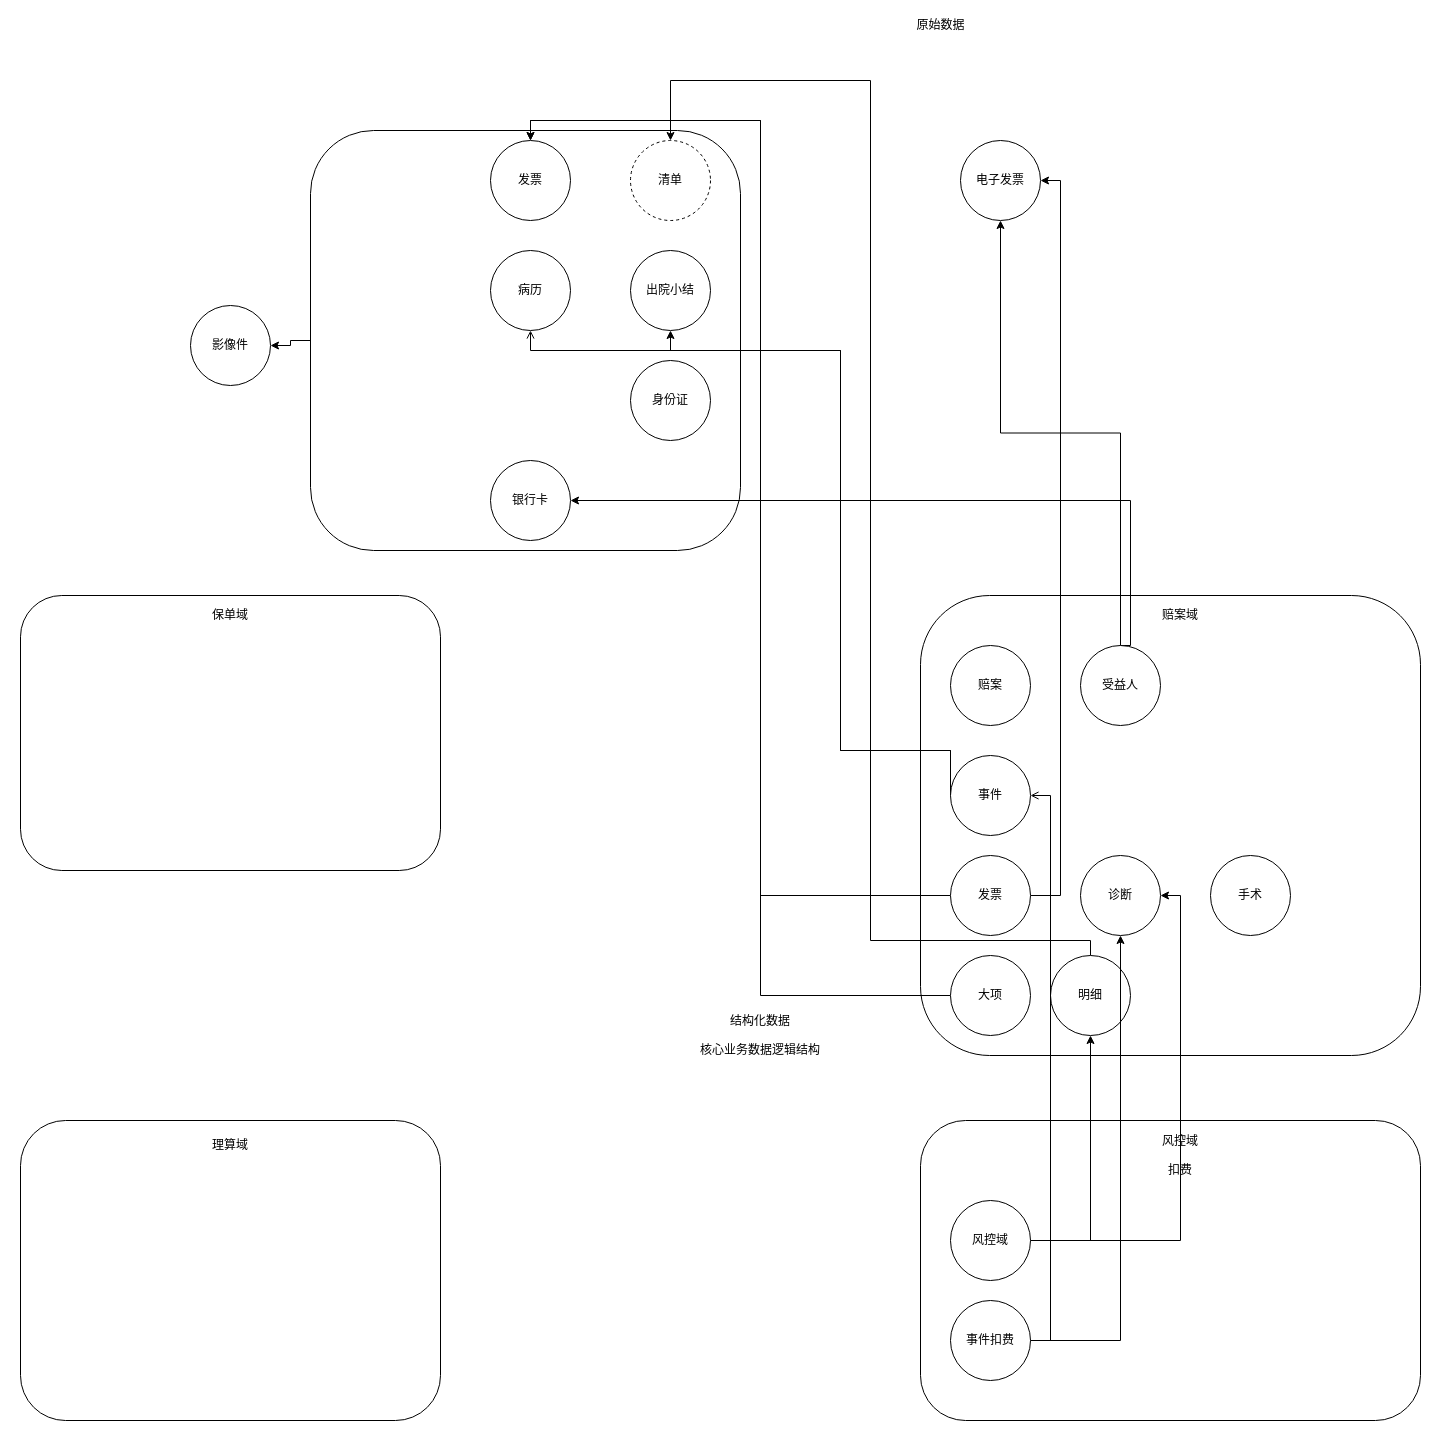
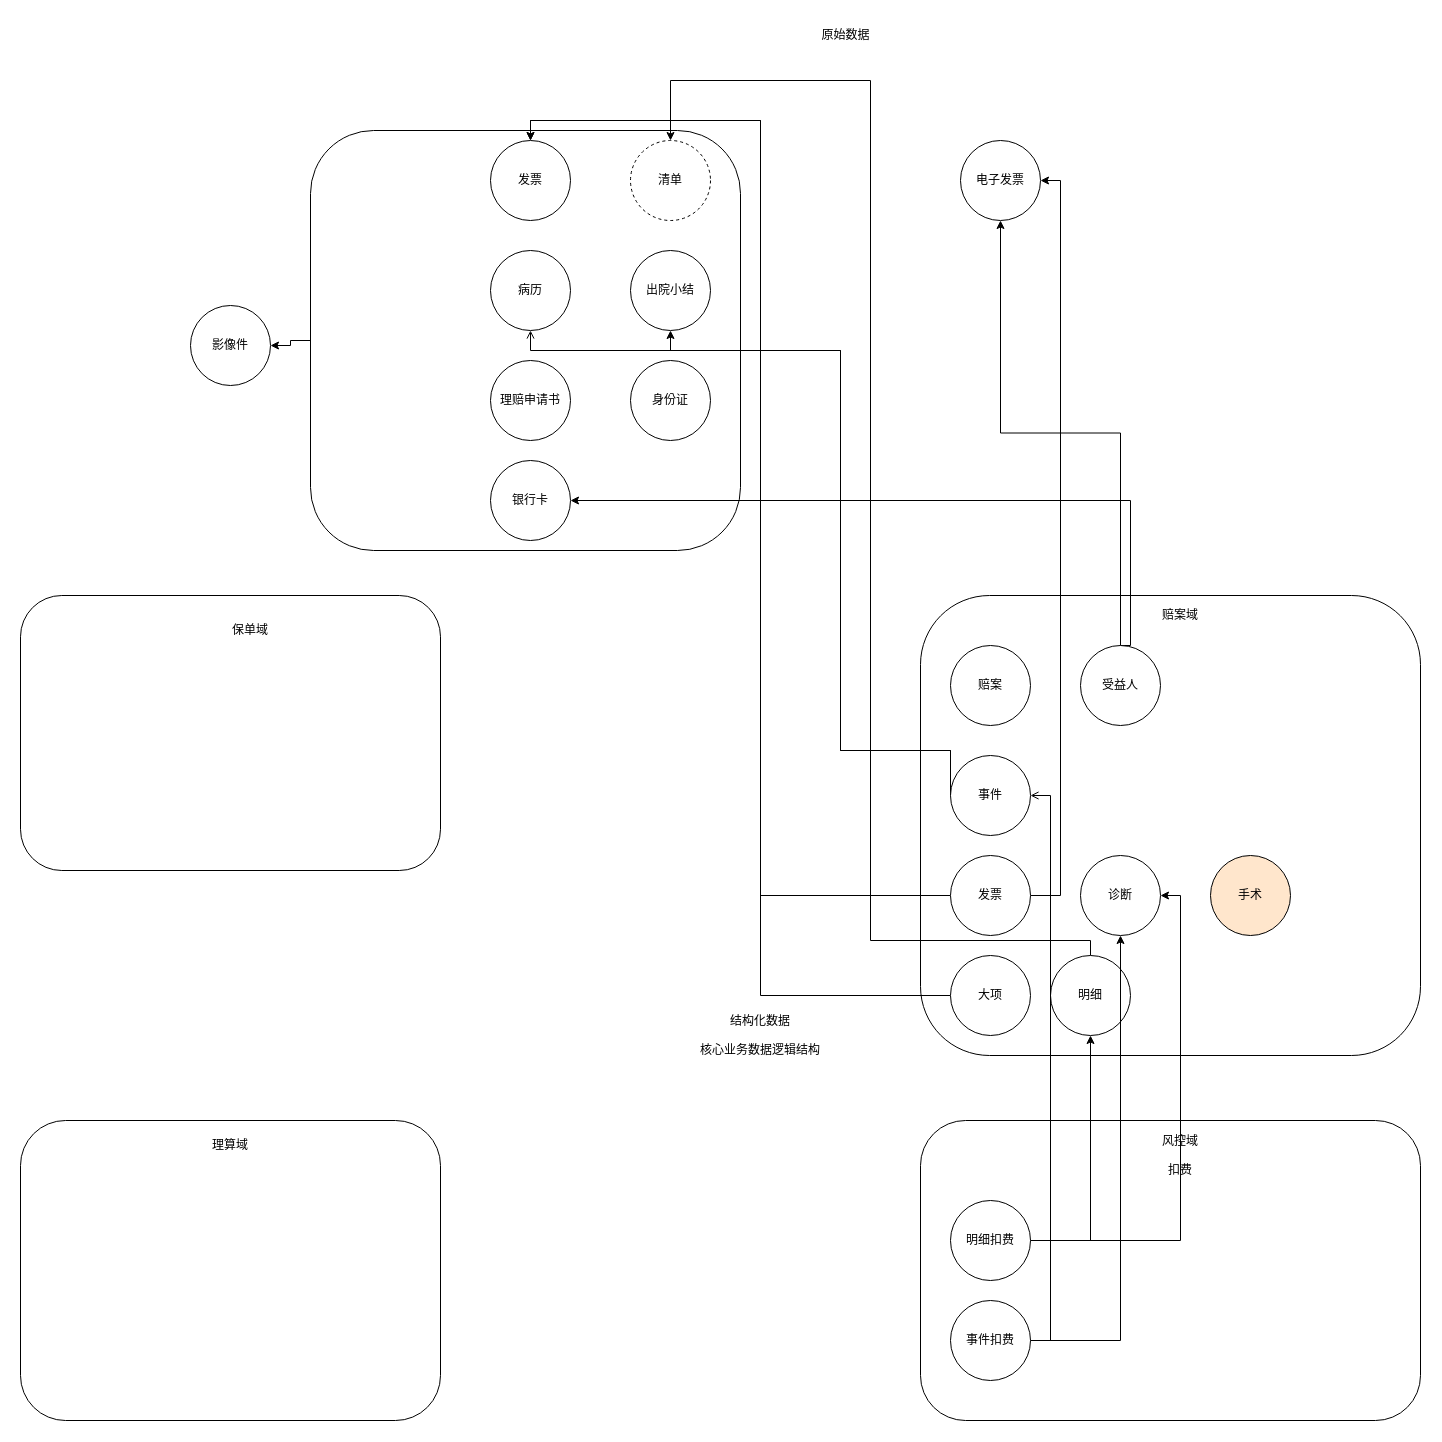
  <mxCell id="0" />
  <mxCell id="1" parent="0" />
  <mxCell id="2" style="edgeStyle=orthogonalEdgeStyle;rounded=0;orthogonalLoop=1;jettySize=auto;html=1;exitX=0;exitY=0.5;exitDx=0;exitDy=0;" edge="1" parent="1" source="3" target="36"><mxGeometry relative="1" as="geometry" /></mxCell>
  <mxCell id="3" value="" style="rounded=1;whiteSpace=wrap;html=1;" vertex="1" parent="1"><mxGeometry x="310" y="130" width="430" height="420" as="geometry" /></mxCell>
  <mxCell id="4" value="结构化数据&lt;br&gt;&lt;br&gt;核心业务数据逻辑结构" style="text;html=1;strokeColor=none;fillColor=none;align=center;verticalAlign=middle;whiteSpace=wrap;rounded=0;" vertex="1" parent="1"><mxGeometry x="695" y="990" width="130" height="90" as="geometry" /></mxCell>
  <mxCell id="5" value="" style="rounded=1;whiteSpace=wrap;html=1;movable=1;resizable=1;rotatable=1;deletable=1;editable=1;locked=0;connectable=1;" vertex="1" parent="1"><mxGeometry x="20" y="595" width="420" height="275" as="geometry" /></mxCell>
- <mxCell id="6" value="保单域" style="text;html=1;strokeColor=none;fillColor=none;align=center;verticalAlign=middle;whiteSpace=wrap;rounded=0;movable=1;resizable=1;rotatable=1;deletable=1;editable=1;locked=0;connectable=1;" vertex="1" parent="1"><mxGeometry x="200" y="600" width="60" height="30" as="geometry" /></mxCell>
+ <mxCell id="6" value="保单域" style="text;html=1;strokeColor=none;fillColor=none;align=center;verticalAlign=middle;whiteSpace=wrap;rounded=0;movable=1;resizable=1;rotatable=1;deletable=1;editable=1;locked=0;connectable=1;" vertex="1" parent="1"><mxGeometry x="220" y="615" width="60" height="30" as="geometry" /></mxCell>
  <mxCell id="7" value="" style="rounded=1;whiteSpace=wrap;html=1;" vertex="1" parent="1"><mxGeometry x="920" y="595" width="500" height="460" as="geometry" /></mxCell>
  <mxCell id="8" value="赔案域" style="text;html=1;strokeColor=none;fillColor=none;align=center;verticalAlign=middle;whiteSpace=wrap;rounded=0;" vertex="1" parent="1"><mxGeometry x="1150" y="600" width="60" height="30" as="geometry" /></mxCell>
- <mxCell id="9" value="原始数据" style="text;html=1;strokeColor=none;fillColor=none;align=center;verticalAlign=middle;whiteSpace=wrap;rounded=0;" vertex="1" parent="1"><mxGeometry x="897.5" y="10" width="85" height="30" as="geometry" /></mxCell>
+ <mxCell id="9" value="原始数据" style="text;html=1;strokeColor=none;fillColor=none;align=center;verticalAlign=middle;whiteSpace=wrap;rounded=0;" vertex="1" parent="1"><mxGeometry x="802.5" y="20" width="85" height="30" as="geometry" /></mxCell>
  <mxCell id="10" value="发票" style="ellipse;whiteSpace=wrap;html=1;aspect=fixed;" vertex="1" parent="1"><mxGeometry x="490" y="140" width="80" height="80" as="geometry" /></mxCell>
  <mxCell id="11" value="清单" style="ellipse;whiteSpace=wrap;html=1;aspect=fixed;dashed=1;" vertex="1" parent="1"><mxGeometry x="630" y="140" width="80" height="80" as="geometry" /></mxCell>
  <mxCell id="12" value="病历" style="ellipse;whiteSpace=wrap;html=1;aspect=fixed;" vertex="1" parent="1"><mxGeometry x="490" y="250" width="80" height="80" as="geometry" /></mxCell>
  <mxCell id="13" value="出院小结" style="ellipse;whiteSpace=wrap;html=1;aspect=fixed;" vertex="1" parent="1"><mxGeometry x="630" y="250" width="80" height="80" as="geometry" /></mxCell>
  <mxCell id="14" value="电子发票" style="ellipse;whiteSpace=wrap;html=1;aspect=fixed;" vertex="1" parent="1"><mxGeometry x="960" y="140" width="80" height="80" as="geometry" /></mxCell>
  <mxCell id="15" value="" style="rounded=1;whiteSpace=wrap;html=1;" vertex="1" parent="1"><mxGeometry x="20" y="1120" width="420" height="300" as="geometry" /></mxCell>
  <mxCell id="16" value="理算域" style="text;html=1;strokeColor=none;fillColor=none;align=center;verticalAlign=middle;whiteSpace=wrap;rounded=0;" vertex="1" parent="1"><mxGeometry x="200" y="1130" width="60" height="30" as="geometry" /></mxCell>
  <mxCell id="17" value="" style="rounded=1;whiteSpace=wrap;html=1;" vertex="1" parent="1"><mxGeometry x="920" y="1120" width="500" height="300" as="geometry" /></mxCell>
  <mxCell id="18" value="风控域&lt;br&gt;&lt;br&gt;扣费" style="text;html=1;strokeColor=none;fillColor=none;align=center;verticalAlign=middle;whiteSpace=wrap;rounded=0;" vertex="1" parent="1"><mxGeometry x="1150" y="1140" width="60" height="30" as="geometry" /></mxCell>
  <mxCell id="19" value="赔案" style="ellipse;whiteSpace=wrap;html=1;aspect=fixed;" vertex="1" parent="1"><mxGeometry x="950" y="645" width="80" height="80" as="geometry" /></mxCell>
  <mxCell id="20" style="edgeStyle=orthogonalEdgeStyle;rounded=0;orthogonalLoop=1;jettySize=auto;html=1;exitX=0;exitY=0.5;exitDx=0;exitDy=0;entryX=0.5;entryY=1;entryDx=0;entryDy=0;" edge="1" parent="1" source="22" target="13"><mxGeometry relative="1" as="geometry"><Array as="points"><mxPoint x="840" y="750" /><mxPoint x="840" y="350" /><mxPoint x="670" y="350" /></Array></mxGeometry></mxCell>
  <mxCell id="21" style="edgeStyle=orthogonalEdgeStyle;rounded=0;orthogonalLoop=1;jettySize=auto;html=1;exitX=0;exitY=0.5;exitDx=0;exitDy=0;entryX=0.5;entryY=1;entryDx=0;entryDy=0;endArrow=open;" edge="1" parent="1" source="22" target="12"><mxGeometry relative="1" as="geometry"><Array as="points"><mxPoint x="840" y="750" /><mxPoint x="840" y="350" /><mxPoint x="530" y="350" /></Array></mxGeometry></mxCell>
  <mxCell id="22" value="事件" style="ellipse;whiteSpace=wrap;html=1;aspect=fixed;" vertex="1" parent="1"><mxGeometry x="950" y="755" width="80" height="80" as="geometry" /></mxCell>
+ <mxCell id="23" value="理赔申请书" style="ellipse;whiteSpace=wrap;html=1;aspect=fixed;" vertex="1" parent="1"><mxGeometry x="490" y="360" width="80" height="80" as="geometry" /></mxCell>
  <mxCell id="24" value="身份证" style="ellipse;whiteSpace=wrap;html=1;aspect=fixed;" vertex="1" parent="1"><mxGeometry x="630" y="360" width="80" height="80" as="geometry" /></mxCell>
  <mxCell id="25" value="银行卡" style="ellipse;whiteSpace=wrap;html=1;aspect=fixed;" vertex="1" parent="1"><mxGeometry x="490" y="460" width="80" height="80" as="geometry" /></mxCell>
  <mxCell id="26" style="edgeStyle=orthogonalEdgeStyle;rounded=0;orthogonalLoop=1;jettySize=auto;html=1;exitX=0;exitY=0.5;exitDx=0;exitDy=0;entryX=0.5;entryY=0;entryDx=0;entryDy=0;" edge="1" parent="1" source="28" target="10"><mxGeometry relative="1" as="geometry" /></mxCell>
  <mxCell id="27" style="edgeStyle=orthogonalEdgeStyle;rounded=0;orthogonalLoop=1;jettySize=auto;html=1;exitX=1;exitY=0.5;exitDx=0;exitDy=0;entryX=1;entryY=0.5;entryDx=0;entryDy=0;" edge="1" parent="1" source="28" target="14"><mxGeometry relative="1" as="geometry" /></mxCell>
  <mxCell id="28" value="发票" style="ellipse;whiteSpace=wrap;html=1;aspect=fixed;" vertex="1" parent="1"><mxGeometry x="950" y="855" width="80" height="80" as="geometry" /></mxCell>
  <mxCell id="29" style="edgeStyle=orthogonalEdgeStyle;rounded=0;orthogonalLoop=1;jettySize=auto;html=1;exitX=0;exitY=0.5;exitDx=0;exitDy=0;entryX=0.5;entryY=0;entryDx=0;entryDy=0;" edge="1" parent="1" source="30" target="10"><mxGeometry relative="1" as="geometry" /></mxCell>
  <mxCell id="30" value="大项" style="ellipse;whiteSpace=wrap;html=1;aspect=fixed;" vertex="1" parent="1"><mxGeometry x="950" y="955" width="80" height="80" as="geometry" /></mxCell>
  <mxCell id="31" style="edgeStyle=orthogonalEdgeStyle;rounded=0;orthogonalLoop=1;jettySize=auto;html=1;exitX=0.5;exitY=0;exitDx=0;exitDy=0;entryX=0.5;entryY=0;entryDx=0;entryDy=0;" edge="1" parent="1" source="32" target="11"><mxGeometry relative="1" as="geometry"><Array as="points"><mxPoint x="1090" y="940" /><mxPoint x="870" y="940" /><mxPoint x="870" y="80" /><mxPoint x="670" y="80" /></Array></mxGeometry></mxCell>
  <mxCell id="32" value="明细" style="ellipse;whiteSpace=wrap;html=1;aspect=fixed;" vertex="1" parent="1"><mxGeometry x="1050" y="955" width="80" height="80" as="geometry" /></mxCell>
  <mxCell id="33" style="edgeStyle=orthogonalEdgeStyle;rounded=0;orthogonalLoop=1;jettySize=auto;html=1;exitX=0.5;exitY=0;exitDx=0;exitDy=0;entryX=1;entryY=0.5;entryDx=0;entryDy=0;" edge="1" parent="1" source="35" target="25"><mxGeometry relative="1" as="geometry"><Array as="points"><mxPoint x="1130" y="500" /></Array></mxGeometry></mxCell>
  <mxCell id="34" style="edgeStyle=orthogonalEdgeStyle;rounded=0;orthogonalLoop=1;jettySize=auto;html=1;exitX=0.5;exitY=0;exitDx=0;exitDy=0;" edge="1" parent="1" source="35" target="14"><mxGeometry relative="1" as="geometry" /></mxCell>
  <mxCell id="35" value="受益人" style="ellipse;whiteSpace=wrap;html=1;aspect=fixed;" vertex="1" parent="1"><mxGeometry x="1080" y="645" width="80" height="80" as="geometry" /></mxCell>
  <mxCell id="36" value="影像件" style="ellipse;whiteSpace=wrap;html=1;aspect=fixed;" vertex="1" parent="1"><mxGeometry x="190" y="305" width="80" height="80" as="geometry" /></mxCell>
  <mxCell id="37" style="edgeStyle=orthogonalEdgeStyle;rounded=0;orthogonalLoop=1;jettySize=auto;html=1;exitX=1;exitY=0.5;exitDx=0;exitDy=0;entryX=0.5;entryY=1;entryDx=0;entryDy=0;" edge="1" parent="1" source="39" target="32"><mxGeometry relative="1" as="geometry" /></mxCell>
  <mxCell id="38" style="edgeStyle=orthogonalEdgeStyle;rounded=0;orthogonalLoop=1;jettySize=auto;html=1;exitX=1;exitY=0.5;exitDx=0;exitDy=0;entryX=1;entryY=0.5;entryDx=0;entryDy=0;" edge="1" parent="1" source="39" target="40"><mxGeometry relative="1" as="geometry" /></mxCell>
- <mxCell id="39" value="风控域" style="ellipse;whiteSpace=wrap;html=1;aspect=fixed;" vertex="1" parent="1"><mxGeometry x="950" y="1200" width="80" height="80" as="geometry" /></mxCell>
+ <mxCell id="39" value="明细扣费" style="ellipse;whiteSpace=wrap;html=1;aspect=fixed;" vertex="1" parent="1"><mxGeometry x="950" y="1200" width="80" height="80" as="geometry" /></mxCell>
  <mxCell id="40" value="诊断" style="ellipse;whiteSpace=wrap;html=1;aspect=fixed;" vertex="1" parent="1"><mxGeometry x="1080" y="855" width="80" height="80" as="geometry" /></mxCell>
- <mxCell id="41" value="手术" style="ellipse;whiteSpace=wrap;html=1;aspect=fixed;" vertex="1" parent="1"><mxGeometry x="1210" y="855" width="80" height="80" as="geometry" /></mxCell>
+ <mxCell id="41" value="手术" style="ellipse;whiteSpace=wrap;html=1;aspect=fixed;fillColor=#ffe6cc;" vertex="1" parent="1"><mxGeometry x="1210" y="855" width="80" height="80" as="geometry" /></mxCell>
  <mxCell id="42" style="edgeStyle=orthogonalEdgeStyle;rounded=0;orthogonalLoop=1;jettySize=auto;html=1;exitX=1;exitY=0.5;exitDx=0;exitDy=0;entryX=0.5;entryY=1;entryDx=0;entryDy=0;" edge="1" parent="1" source="44" target="40"><mxGeometry relative="1" as="geometry" /></mxCell>
  <mxCell id="43" style="edgeStyle=orthogonalEdgeStyle;rounded=0;orthogonalLoop=1;jettySize=auto;html=1;exitX=1;exitY=0.5;exitDx=0;exitDy=0;entryX=1;entryY=0.5;entryDx=0;entryDy=0;endArrow=open;" edge="1" parent="1" source="44" target="22"><mxGeometry relative="1" as="geometry" /></mxCell>
  <mxCell id="44" value="事件扣费" style="ellipse;whiteSpace=wrap;html=1;aspect=fixed;" vertex="1" parent="1"><mxGeometry x="950" y="1300" width="80" height="80" as="geometry" /></mxCell>
